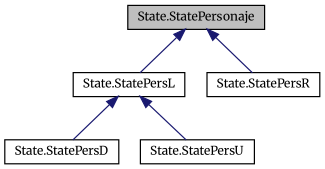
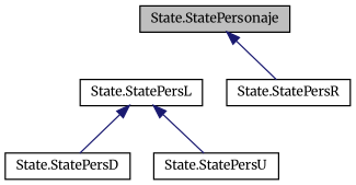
  digraph {
    fontname=Merriweather
    node [color=black fillcolor=white fontname=Merriweather fontsize=10 shape=record style=filled]
    edge [color=midnightblue dir=back fontname=Merriweather fontsize=10 labelfontname=Helvetica labelfontsize=10 style=solid]
    n1 [fillcolor=grey75 fontcolor=black height=0.2 label="State.StatePersonaje" width=0.4]
    n2 [height=0.2 label="State.StatePersL" width=0.4]
    n3 [height=0.2 label="State.StatePersR" width=0.4]
    n4 [height=0.2 label="State.StatePersD" width=0.4]
    n5 [height=0.2 label="State.StatePersU" width=0.4]
-   n1 -> n2
    n1 -> n3
    n2 -> n4
    n2 -> n5
  }
